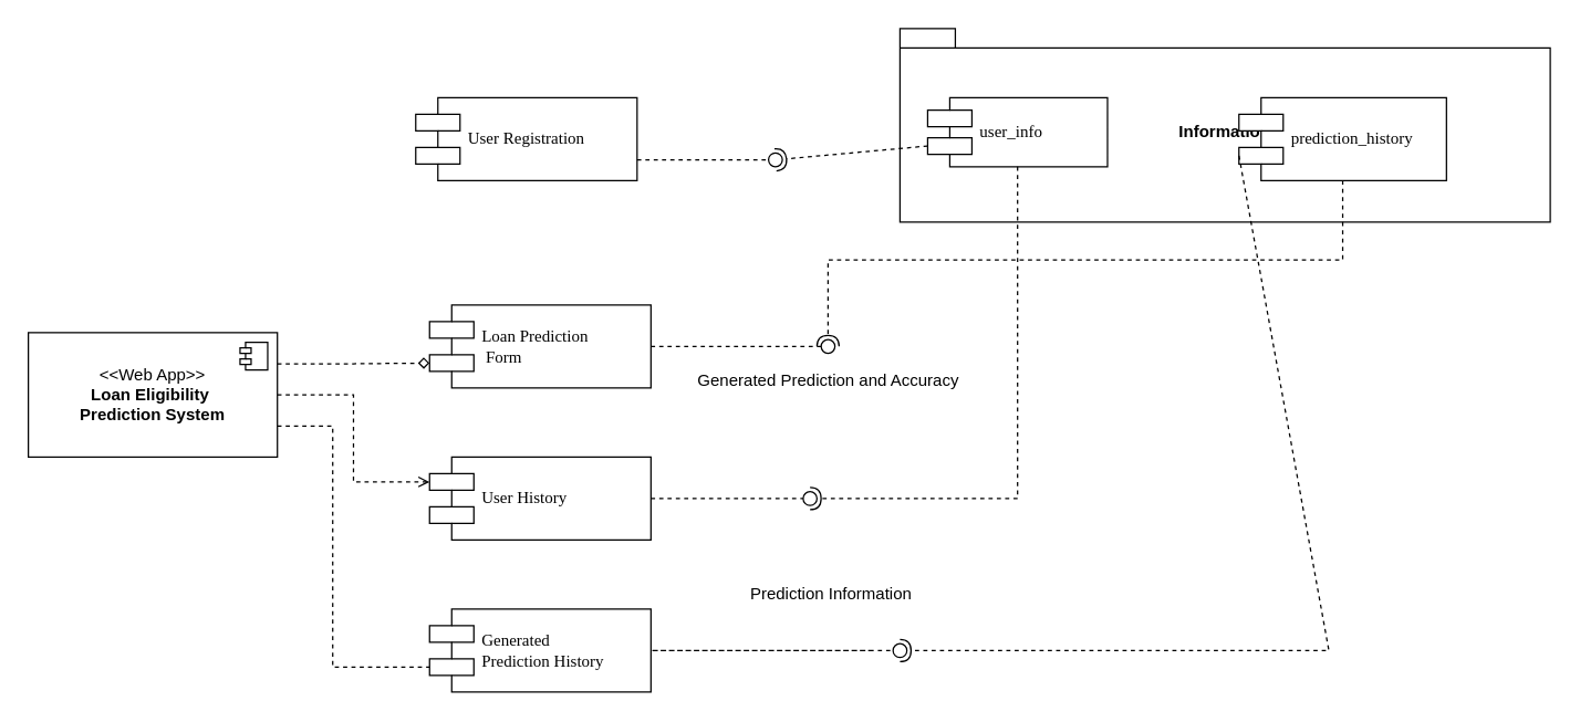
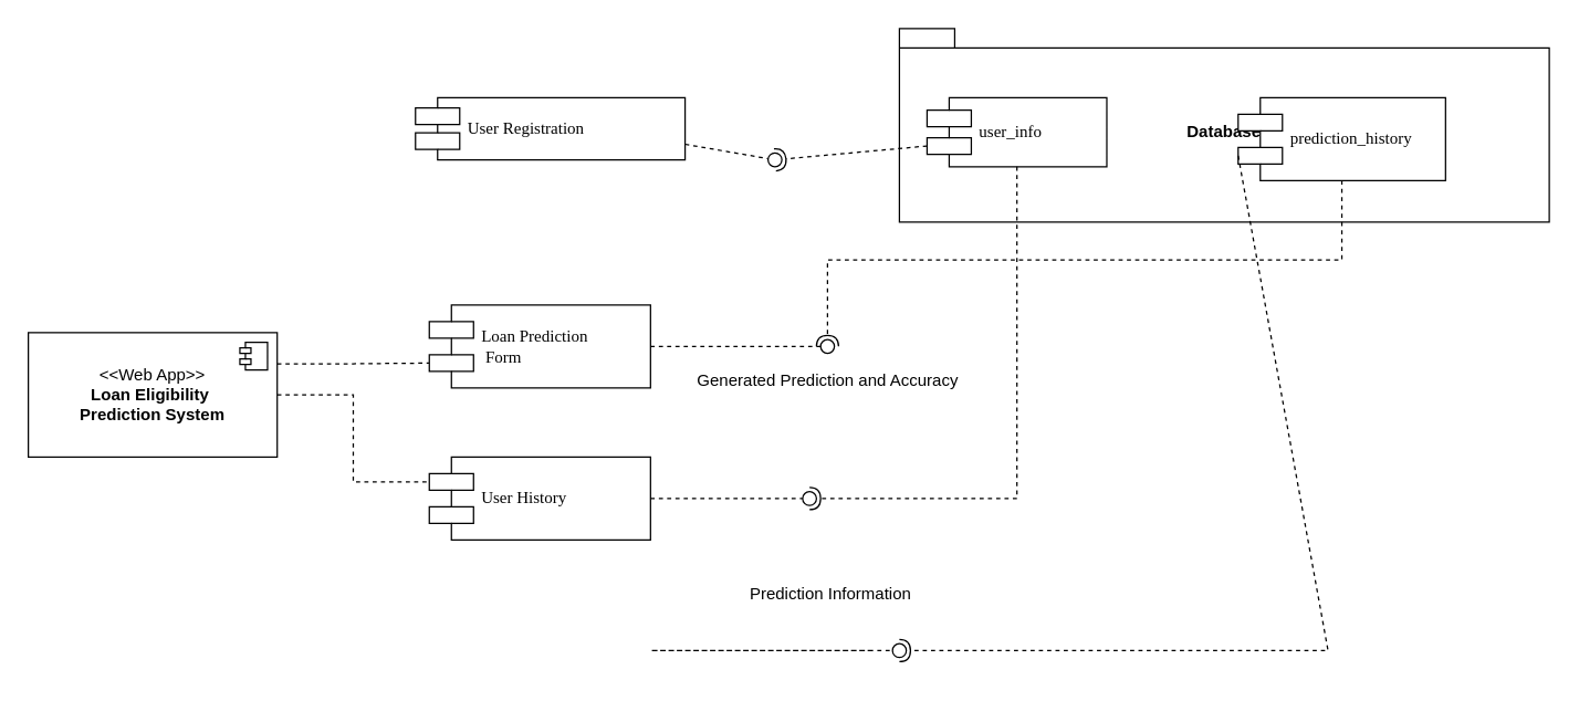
  <mxCell id="0" />
  <mxCell id="1" parent="0" />
- <mxCell id="2" style="edgeStyle=orthogonalEdgeStyle;rounded=0;orthogonalLoop=1;jettySize=auto;html=1;exitX=1;exitY=0.25;exitDx=0;exitDy=0;entryX=0;entryY=0.7;entryDx=0;entryDy=0;endArrow=diamond;endFill=0;dashed=1;" parent="1" source="5" target="8" edge="1"><mxGeometry relative="1" as="geometry" /></mxCell>
- <mxCell id="3" style="edgeStyle=orthogonalEdgeStyle;rounded=0;orthogonalLoop=1;jettySize=auto;html=1;exitX=1;exitY=0.5;exitDx=0;exitDy=0;entryX=0;entryY=0.3;entryDx=0;entryDy=0;dashed=1;endArrow=open;endFill=0;" parent="1" source="5" target="9" edge="1"><mxGeometry relative="1" as="geometry" /></mxCell>
- <mxCell id="4" style="edgeStyle=orthogonalEdgeStyle;rounded=0;orthogonalLoop=1;jettySize=auto;html=1;exitX=1;exitY=0.75;exitDx=0;exitDy=0;entryX=0;entryY=0.7;entryDx=0;entryDy=0;endArrow=none;endFill=0;dashed=1;" parent="1" source="5" target="10" edge="1"><mxGeometry relative="1" as="geometry"><Array as="points"><mxPoint x="240" y="308" /><mxPoint x="240" y="482" /></Array></mxGeometry></mxCell>
+ <mxCell id="2" style="edgeStyle=orthogonalEdgeStyle;rounded=0;orthogonalLoop=1;jettySize=auto;html=1;exitX=1;exitY=0.25;exitDx=0;exitDy=0;entryX=0;entryY=0.7;entryDx=0;entryDy=0;endArrow=none;endFill=0;dashed=1;" parent="1" source="5" target="8" edge="1"><mxGeometry relative="1" as="geometry" /></mxCell>
+ <mxCell id="3" style="edgeStyle=orthogonalEdgeStyle;rounded=0;orthogonalLoop=1;jettySize=auto;html=1;exitX=1;exitY=0.5;exitDx=0;exitDy=0;entryX=0;entryY=0.3;entryDx=0;entryDy=0;dashed=1;endArrow=none;endFill=0;" parent="1" source="5" target="9" edge="1"><mxGeometry relative="1" as="geometry" /></mxCell>
  <mxCell id="5" value="&lt;div&gt;&amp;lt;&amp;lt;Web App&amp;gt;&amp;gt;&lt;/div&gt;&lt;b&gt;Loan Eligibility&amp;nbsp;&lt;/b&gt;&lt;div&gt;&lt;b&gt;Prediction System&lt;/b&gt;&lt;/div&gt;" style="html=1;dropTarget=0;whiteSpace=wrap;" parent="1" vertex="1"><mxGeometry x="20" y="240" width="180" height="90" as="geometry" /></mxCell>
  <mxCell id="6" value="" style="shape=module;jettyWidth=8;jettyHeight=4;" parent="5" vertex="1"><mxGeometry x="1" width="20" height="20" relative="1" as="geometry"><mxPoint x="-27" y="7" as="offset" /></mxGeometry></mxCell>
- <mxCell id="7" value="User Registration" style="shape=component;align=left;spacingLeft=36;rounded=0;shadow=0;comic=0;labelBackgroundColor=none;strokeWidth=1;fontFamily=Verdana;fontSize=12;html=1;" parent="1" vertex="1"><mxGeometry x="300" y="70" width="160" height="60" as="geometry" /></mxCell>
+ <mxCell id="7" value="User Registration" style="shape=component;align=left;spacingLeft=36;rounded=0;shadow=0;comic=0;labelBackgroundColor=none;strokeWidth=1;fontFamily=Verdana;fontSize=12;html=1;" parent="1" vertex="1"><mxGeometry x="300" y="70" width="195" height="45" as="geometry" /></mxCell>
  <mxCell id="8" value="Loan Prediction&lt;div&gt;&amp;nbsp;Form&lt;/div&gt;" style="shape=component;align=left;spacingLeft=36;rounded=0;shadow=0;comic=0;labelBackgroundColor=none;strokeWidth=1;fontFamily=Verdana;fontSize=12;html=1;" parent="1" vertex="1"><mxGeometry x="310" y="220" width="160" height="60" as="geometry" /></mxCell>
  <mxCell id="9" value="User History" style="shape=component;align=left;spacingLeft=36;rounded=0;shadow=0;comic=0;labelBackgroundColor=none;strokeWidth=1;fontFamily=Verdana;fontSize=12;html=1;" parent="1" vertex="1"><mxGeometry x="310" y="330" width="160" height="60" as="geometry" /></mxCell>
- <mxCell id="10" value="Generated&amp;nbsp;&lt;div&gt;Prediction History&lt;/div&gt;" style="shape=component;align=left;spacingLeft=36;rounded=0;shadow=0;comic=0;labelBackgroundColor=none;strokeWidth=1;fontFamily=Verdana;fontSize=12;html=1;" parent="1" vertex="1"><mxGeometry x="310" y="440" width="160" height="60" as="geometry" /></mxCell>
- <mxCell id="11" value="Information" style="shape=folder;fontStyle=1;spacingTop=10;tabWidth=40;tabHeight=14;tabPosition=left;html=1;whiteSpace=wrap;" parent="1" vertex="1"><mxGeometry x="650" y="20" width="470" height="140" as="geometry" /></mxCell>
+ <mxCell id="11" value="Database" style="shape=folder;fontStyle=1;spacingTop=10;tabWidth=40;tabHeight=14;tabPosition=left;html=1;whiteSpace=wrap;" parent="1" vertex="1"><mxGeometry x="650" y="20" width="470" height="140" as="geometry" /></mxCell>
  <mxCell id="12" value="user_info" style="shape=component;align=left;spacingLeft=36;rounded=0;shadow=0;comic=0;labelBackgroundColor=none;strokeWidth=1;fontFamily=Verdana;fontSize=12;html=1;" parent="1" vertex="1"><mxGeometry x="670" y="70" width="130" height="50" as="geometry" /></mxCell>
  <mxCell id="13" value="prediction_history" style="shape=component;align=left;spacingLeft=36;rounded=0;shadow=0;comic=0;labelBackgroundColor=none;strokeWidth=1;fontFamily=Verdana;fontSize=12;html=1;" parent="1" vertex="1"><mxGeometry x="895" y="70" width="150" height="60" as="geometry" /></mxCell>
  <mxCell id="14" value="" style="ellipse;whiteSpace=wrap;html=1;align=center;aspect=fixed;fillColor=none;strokeColor=none;resizable=0;perimeter=centerPerimeter;rotatable=0;allowArrows=0;points=[];outlineConnect=1;" parent="1" vertex="1"><mxGeometry x="305" y="310" width="10" height="10" as="geometry" /></mxCell>
  <mxCell id="15" value="" style="rounded=0;orthogonalLoop=1;jettySize=auto;html=1;endArrow=halfCircle;endFill=0;endSize=6;strokeWidth=1;sketch=0;exitX=0;exitY=0.7;exitDx=0;exitDy=0;dashed=1;" parent="1" source="12" target="17" edge="1"><mxGeometry relative="1" as="geometry"><mxPoint x="580" y="185" as="sourcePoint" /></mxGeometry></mxCell>
  <mxCell id="16" value="" style="rounded=0;orthogonalLoop=1;jettySize=auto;html=1;endArrow=oval;endFill=0;sketch=0;sourcePerimeterSpacing=0;targetPerimeterSpacing=0;endSize=10;exitX=1;exitY=0.75;exitDx=0;exitDy=0;dashed=1;" parent="1" source="7" target="17" edge="1"><mxGeometry relative="1" as="geometry"><mxPoint x="540" y="185" as="sourcePoint" /></mxGeometry></mxCell>
  <mxCell id="17" value="" style="ellipse;whiteSpace=wrap;html=1;align=center;aspect=fixed;fillColor=none;strokeColor=none;resizable=0;perimeter=centerPerimeter;rotatable=0;allowArrows=0;points=[];outlineConnect=1;" parent="1" vertex="1"><mxGeometry x="555" y="110" width="10" height="10" as="geometry" /></mxCell>
  <mxCell id="18" value="Generated Prediction and Accuracy" style="text;html=1;align=center;verticalAlign=middle;resizable=0;points=[];autosize=1;strokeColor=none;fillColor=none;" parent="1" vertex="1"><mxGeometry x="493" y="260" width="210" height="30" as="geometry" /></mxCell>
  <mxCell id="19" value="" style="rounded=0;orthogonalLoop=1;jettySize=auto;html=1;endArrow=halfCircle;endFill=0;endSize=6;strokeWidth=1;sketch=0;exitX=0.5;exitY=1;exitDx=0;exitDy=0;dashed=1;edgeStyle=orthogonalEdgeStyle;" parent="1" source="12" target="21" edge="1"><mxGeometry relative="1" as="geometry"><mxPoint x="605" y="360" as="sourcePoint" /><Array as="points"><mxPoint x="735" y="360" /></Array></mxGeometry></mxCell>
  <mxCell id="20" value="" style="rounded=0;orthogonalLoop=1;jettySize=auto;html=1;endArrow=oval;endFill=0;sketch=0;sourcePerimeterSpacing=0;targetPerimeterSpacing=0;endSize=10;exitX=1;exitY=0.5;exitDx=0;exitDy=0;dashed=1;" parent="1" source="9" target="21" edge="1"><mxGeometry relative="1" as="geometry"><mxPoint x="565" y="360" as="sourcePoint" /></mxGeometry></mxCell>
  <mxCell id="21" value="" style="ellipse;whiteSpace=wrap;html=1;align=center;aspect=fixed;fillColor=none;strokeColor=none;resizable=0;perimeter=centerPerimeter;rotatable=0;allowArrows=0;points=[];outlineConnect=1;" parent="1" vertex="1"><mxGeometry x="580" y="355" width="10" height="10" as="geometry" /></mxCell>
  <mxCell id="22" value="" style="rounded=0;orthogonalLoop=1;jettySize=auto;html=1;endArrow=halfCircle;endFill=0;endSize=6;strokeWidth=1;sketch=0;exitX=0.5;exitY=1;exitDx=0;exitDy=0;edgeStyle=orthogonalEdgeStyle;dashed=1;" parent="1" source="13" target="24" edge="1"><mxGeometry relative="1" as="geometry"><mxPoint x="618" y="250" as="sourcePoint" /></mxGeometry></mxCell>
  <mxCell id="23" value="" style="rounded=0;orthogonalLoop=1;jettySize=auto;html=1;endArrow=oval;endFill=0;sketch=0;sourcePerimeterSpacing=0;targetPerimeterSpacing=0;endSize=10;exitX=1;exitY=0.5;exitDx=0;exitDy=0;dashed=1;" parent="1" source="8" target="24" edge="1"><mxGeometry relative="1" as="geometry"><mxPoint x="578" y="250" as="sourcePoint" /></mxGeometry></mxCell>
  <mxCell id="24" value="" style="ellipse;whiteSpace=wrap;html=1;align=center;aspect=fixed;fillColor=none;strokeColor=none;resizable=0;perimeter=centerPerimeter;rotatable=0;allowArrows=0;points=[];outlineConnect=1;" parent="1" vertex="1"><mxGeometry x="593" y="245" width="10" height="10" as="geometry" /></mxCell>
  <mxCell id="25" value="" style="rounded=0;orthogonalLoop=1;jettySize=auto;html=1;endArrow=halfCircle;endFill=0;endSize=6;strokeWidth=1;sketch=0;exitX=0;exitY=0.7;exitDx=0;exitDy=0;dashed=1;" parent="1" source="13" target="27" edge="1"><mxGeometry relative="1" as="geometry"><mxPoint x="670" y="470" as="sourcePoint" /><Array as="points"><mxPoint x="960" y="470" /></Array></mxGeometry></mxCell>
  <mxCell id="26" value="" style="rounded=0;orthogonalLoop=1;jettySize=auto;html=1;endArrow=oval;endFill=0;sketch=0;sourcePerimeterSpacing=0;targetPerimeterSpacing=0;endSize=10;dashed=1;" parent="1" target="27" edge="1"><mxGeometry relative="1" as="geometry"><mxPoint x="630" y="470" as="sourcePoint" /><Array as="points"><mxPoint x="470" y="470" /></Array></mxGeometry></mxCell>
  <mxCell id="27" value="" style="ellipse;whiteSpace=wrap;html=1;align=center;aspect=fixed;fillColor=none;strokeColor=none;resizable=0;perimeter=centerPerimeter;rotatable=0;allowArrows=0;points=[];outlineConnect=1;" parent="1" vertex="1"><mxGeometry x="645" y="465" width="10" height="10" as="geometry" /></mxCell>
  <mxCell id="28" value="Prediction Information" style="text;html=1;align=center;verticalAlign=middle;resizable=0;points=[];autosize=1;strokeColor=none;fillColor=none;" parent="1" vertex="1"><mxGeometry x="530" y="414" width="140" height="30" as="geometry" /></mxCell>
